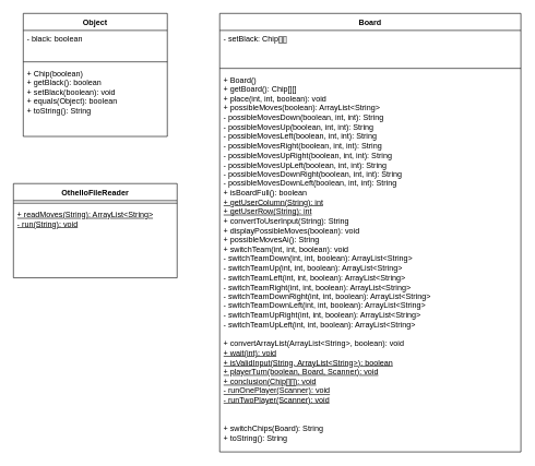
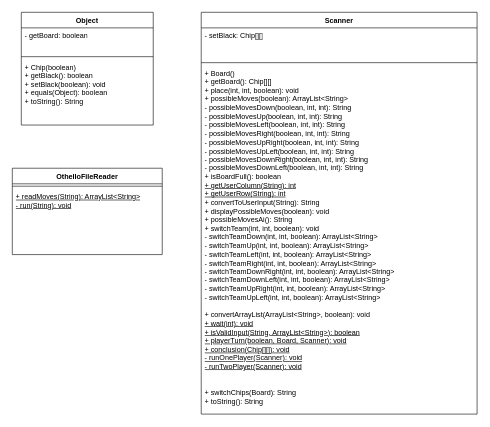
  <mxCell id="0" />
  <mxCell id="1" parent="0" />
  <mxCell id="2" value="Object" style="swimlane;fontStyle=1;align=center;verticalAlign=top;childLayout=stackLayout;horizontal=1;startSize=26;horizontalStack=0;resizeParent=1;resizeParentMax=0;resizeLast=0;collapsible=1;marginBottom=0;whiteSpace=wrap;html=1;" vertex="1" parent="1"><mxGeometry x="35" y="20" width="220" height="188" as="geometry" /></mxCell>
- <mxCell id="3" value="- black: boolean" style="text;strokeColor=none;fillColor=none;align=left;verticalAlign=top;spacingLeft=4;spacingRight=4;overflow=hidden;rotatable=0;points=[[0,0.5],[1,0.5]];portConstraint=eastwest;whiteSpace=wrap;html=1;" vertex="1" parent="2"><mxGeometry y="26" width="220" height="44" as="geometry" /></mxCell>
+ <mxCell id="3" value="- getBoard: boolean" style="text;strokeColor=none;fillColor=none;align=left;verticalAlign=top;spacingLeft=4;spacingRight=4;overflow=hidden;rotatable=0;points=[[0,0.5],[1,0.5]];portConstraint=eastwest;whiteSpace=wrap;html=1;" vertex="1" parent="2"><mxGeometry y="26" width="220" height="44" as="geometry" /></mxCell>
  <mxCell id="4" value="" style="line;strokeWidth=1;fillColor=none;align=left;verticalAlign=middle;spacingTop=-1;spacingLeft=3;spacingRight=3;rotatable=0;labelPosition=right;points=[];portConstraint=eastwest;strokeColor=inherit;" vertex="1" parent="2"><mxGeometry y="70" width="220" height="8" as="geometry" /></mxCell>
  <mxCell id="5" value="&lt;div&gt;+ Chip(boolean)&lt;/div&gt;&lt;div&gt;+ getBlack(): boolean&lt;/div&gt;&lt;div&gt;+ setBlack(boolean): void&lt;/div&gt;&lt;div&gt;+ equals(Object): boolean&lt;/div&gt;&lt;div&gt;+ toString(): String&lt;br&gt;&lt;/div&gt;&lt;div&gt;&lt;br&gt;&lt;/div&gt;" style="text;strokeColor=none;fillColor=none;align=left;verticalAlign=top;spacingLeft=4;spacingRight=4;overflow=hidden;rotatable=0;points=[[0,0.5],[1,0.5]];portConstraint=eastwest;whiteSpace=wrap;html=1;" vertex="1" parent="2"><mxGeometry y="78" width="220" height="110" as="geometry" /></mxCell>
- <mxCell id="6" value="Board" style="swimlane;fontStyle=1;align=center;verticalAlign=top;childLayout=stackLayout;horizontal=1;startSize=26;horizontalStack=0;resizeParent=1;resizeParentMax=0;resizeLast=0;collapsible=1;marginBottom=0;whiteSpace=wrap;html=1;" vertex="1" parent="1"><mxGeometry x="335" y="20" width="460" height="670" as="geometry" /></mxCell>
+ <mxCell id="6" value="Scanner" style="swimlane;fontStyle=1;align=center;verticalAlign=top;childLayout=stackLayout;horizontal=1;startSize=26;horizontalStack=0;resizeParent=1;resizeParentMax=0;resizeLast=0;collapsible=1;marginBottom=0;whiteSpace=wrap;html=1;" vertex="1" parent="1"><mxGeometry x="335" y="20" width="460" height="670" as="geometry" /></mxCell>
  <mxCell id="7" value="- setBlack: Chip[][]" style="text;strokeColor=none;fillColor=none;align=left;verticalAlign=top;spacingLeft=4;spacingRight=4;overflow=hidden;rotatable=0;points=[[0,0.5],[1,0.5]];portConstraint=eastwest;whiteSpace=wrap;html=1;" vertex="1" parent="6"><mxGeometry y="26" width="460" height="54" as="geometry" /></mxCell>
  <mxCell id="8" value="" style="line;strokeWidth=1;fillColor=none;align=left;verticalAlign=middle;spacingTop=-1;spacingLeft=3;spacingRight=3;rotatable=0;labelPosition=right;points=[];portConstraint=eastwest;strokeColor=inherit;" vertex="1" parent="6"><mxGeometry y="80" width="460" height="8" as="geometry" /></mxCell>
  <mxCell id="9" value="&lt;div&gt;+ Board()&lt;/div&gt;&lt;div&gt;+ getBoard(): Chip[][]&lt;br&gt;&lt;/div&gt;&lt;div&gt;+ place(int, int, boolean): void&lt;/div&gt;&lt;div&gt;+ possibleMoves(boolean): ArrayList&amp;lt;String&amp;gt;&lt;/div&gt;&lt;div&gt;- possibleMovesDown(boolean, int, int): String&lt;/div&gt;&lt;div&gt;- possibleMovesUp(boolean, int, int): String&lt;br&gt;&lt;/div&gt;&lt;div&gt;-&lt;span style=&quot;background-color: initial;&quot;&gt;&amp;nbsp;possibleMovesLeft(boolean, int, int): String&lt;/span&gt;&lt;/div&gt;&lt;div&gt;- possibleMovesRight(boolean, int, int): String&lt;span style=&quot;background-color: initial;&quot;&gt;&lt;br&gt;&lt;/span&gt;&lt;/div&gt;&lt;div&gt;- possibleMovesUpRight(boolean, int, int): String&lt;br&gt;&lt;/div&gt;&lt;div&gt;- possibleMovesUpLeft(boolean, int, int): String&lt;/div&gt;&lt;div&gt;- possibleMovesDownRight(boolean, int, int): String&lt;/div&gt;&lt;div&gt;- possibleMovesDownLeft(boolean, int, int): String&lt;/div&gt;&lt;div&gt;+ isBoardFull(): boolean&lt;br&gt;&lt;/div&gt;&lt;div&gt;&lt;u&gt;+ getUserColumn(String): int&lt;/u&gt;&lt;/div&gt;&lt;div&gt;&lt;u&gt;+ getUserRow(String): int&lt;/u&gt;&lt;/div&gt;&lt;div&gt;+ convertToUserInput(String): String&lt;/div&gt;&lt;div&gt;+ displayPossibleMoves(boolean): void&lt;/div&gt;&lt;div&gt;+ possibleMovesAi(): String&lt;/div&gt;&lt;div&gt;+ switchTeam(int, int, boolean): void&lt;br&gt;&lt;/div&gt;&lt;div&gt;- switchTeamDown(int, int, boolean): ArrayList&amp;lt;String&amp;gt;&lt;/div&gt;&lt;div&gt;- switchTeamUp(int, int, boolean): ArrayList&amp;lt;String&amp;gt;&lt;/div&gt;&lt;div&gt;- switchTeamLeft(int, int, boolean): ArrayList&amp;lt;String&amp;gt;&lt;/div&gt;&lt;div&gt;- switchTeamRight(int, int, boolean): ArrayList&amp;lt;String&amp;gt;&lt;/div&gt;&lt;div&gt;- switchTeamDownRight(int, int, boolean): ArrayList&amp;lt;String&amp;gt;&lt;/div&gt;&lt;div&gt;- switchTeamDownLeft(int, int, boolean): ArrayList&amp;lt;String&amp;gt;&lt;/div&gt;&lt;div&gt;- switchTeamUpRight(int, int, boolean): ArrayList&amp;lt;String&amp;gt;&lt;/div&gt;&lt;div&gt;- switchTeamUpLeft(int, int, boolean): ArrayList&amp;lt;String&amp;gt;&lt;/div&gt;&lt;div&gt;&lt;br&gt;&lt;/div&gt;&lt;div&gt;+ convertArrayList(ArrayList&amp;lt;String&amp;gt;, boolean): void&lt;/div&gt;&lt;div&gt;&lt;u&gt;+ wait(int): void&lt;/u&gt;&lt;/div&gt;&lt;div&gt;&lt;u&gt;+ isValidInput(String, ArrayList&amp;lt;String&amp;gt;): boolean&lt;/u&gt;&lt;/div&gt;&lt;div&gt;&lt;u&gt;+ playerTurn(boolean, Board, Scanner): void&lt;/u&gt;&lt;/div&gt;&lt;div&gt;&lt;u&gt;+ conclusion(Chip[][]): void&lt;/u&gt;&lt;/div&gt;&lt;div&gt;&lt;u&gt;- runOnePlayer(Scanner): void&lt;/u&gt;&lt;/div&gt;&lt;div&gt;&lt;u&gt;- runTwoPlayer(Scanner): void&lt;/u&gt;&lt;/div&gt;&lt;div&gt;&lt;u&gt;&lt;br&gt;&lt;/u&gt;&lt;/div&gt;&lt;div&gt;&lt;br&gt;&lt;/div&gt;&lt;div&gt;+ switchChips(Board): String&amp;nbsp;&lt;/div&gt;+ toString(): String&lt;div&gt;&lt;br&gt;&lt;/div&gt;" style="text;strokeColor=none;fillColor=none;align=left;verticalAlign=top;spacingLeft=4;spacingRight=4;overflow=hidden;rotatable=0;points=[[0,0.5],[1,0.5]];portConstraint=eastwest;whiteSpace=wrap;html=1;" vertex="1" parent="6"><mxGeometry y="88" width="460" height="582" as="geometry" /></mxCell>
  <mxCell id="10" value="OthelloFileReader" style="swimlane;fontStyle=1;align=center;verticalAlign=top;childLayout=stackLayout;horizontal=1;startSize=26;horizontalStack=0;resizeParent=1;resizeParentMax=0;resizeLast=0;collapsible=1;marginBottom=0;whiteSpace=wrap;html=1;" vertex="1" parent="1"><mxGeometry x="20" y="280" width="250" height="144" as="geometry" /></mxCell>
  <mxCell id="11" value="" style="line;strokeWidth=1;fillColor=none;align=left;verticalAlign=middle;spacingTop=-1;spacingLeft=3;spacingRight=3;rotatable=0;labelPosition=right;points=[];portConstraint=eastwest;strokeColor=inherit;" vertex="1" parent="10"><mxGeometry y="26" width="250" height="8" as="geometry" /></mxCell>
  <mxCell id="12" value="&lt;u&gt;+ readMoves(String): ArrayList&amp;lt;String&amp;gt;&lt;/u&gt;&lt;div&gt;&lt;u&gt;- run(String): void&lt;/u&gt;&lt;/div&gt;" style="text;strokeColor=none;fillColor=none;align=left;verticalAlign=top;spacingLeft=4;spacingRight=4;overflow=hidden;rotatable=0;points=[[0,0.5],[1,0.5]];portConstraint=eastwest;whiteSpace=wrap;html=1;" vertex="1" parent="10"><mxGeometry y="34" width="250" height="110" as="geometry" /></mxCell>
